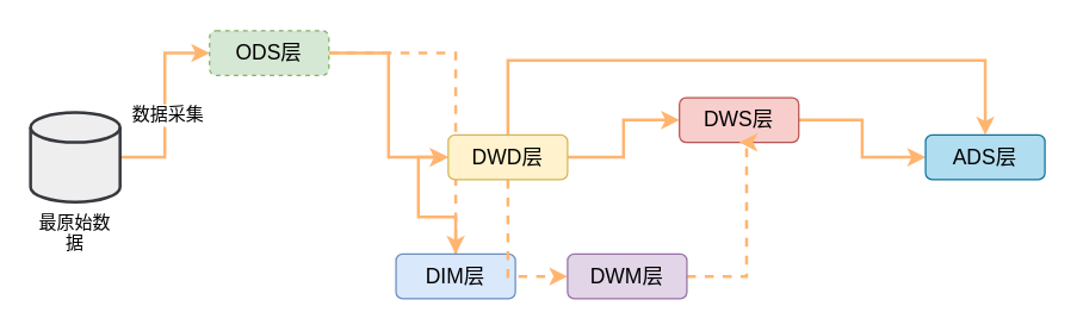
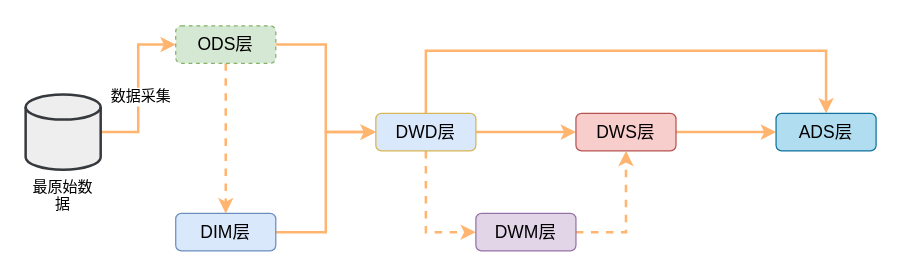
  <mxCell id="0" />
  <mxCell id="1" parent="0" />
  <mxCell id="2" style="edgeStyle=orthogonalEdgeStyle;rounded=0;orthogonalLoop=1;jettySize=auto;html=1;entryX=0;entryY=0.5;entryDx=0;entryDy=0;fillColor=#ffe6cc;strokeColor=#FFB570;strokeWidth=2;labelPosition=right;verticalLabelPosition=bottom;align=left;verticalAlign=top;" parent="1" source="4" target="7" edge="1"><mxGeometry relative="1" as="geometry" /></mxCell>
  <mxCell id="3" value="&lt;font style=&quot;font-size: 12px;&quot;&gt;数据采集&lt;/font&gt;" style="edgeLabel;html=1;align=center;verticalAlign=middle;resizable=0;points=[];" parent="2" vertex="1" connectable="0"><mxGeometry x="-0.092" y="-1" relative="1" as="geometry"><mxPoint as="offset" /></mxGeometry></mxCell>
  <mxCell id="4" value="最原始数据" style="strokeWidth=2;html=1;shape=mxgraph.flowchart.database;whiteSpace=wrap;labelPosition=center;verticalLabelPosition=bottom;align=center;verticalAlign=top;fillColor=#eeeeee;strokeColor=#36393d;" parent="1" vertex="1"><mxGeometry x="20" y="75" width="60" height="60" as="geometry" /></mxCell>
  <mxCell id="5" style="edgeStyle=orthogonalEdgeStyle;rounded=0;orthogonalLoop=1;jettySize=auto;html=1;entryX=0.5;entryY=0;entryDx=0;entryDy=0;fillColor=#ffe6cc;strokeColor=#FFB570;strokeWidth=2;dashed=1;" parent="1" source="7" target="9" edge="1"><mxGeometry relative="1" as="geometry" /></mxCell>
  <mxCell id="6" style="edgeStyle=orthogonalEdgeStyle;rounded=0;orthogonalLoop=1;jettySize=auto;html=1;entryX=0;entryY=0.5;entryDx=0;entryDy=0;strokeColor=#FFB570;strokeWidth=2;" parent="1" source="7" target="13" edge="1"><mxGeometry relative="1" as="geometry" /></mxCell>
  <mxCell id="7" value="&lt;font style=&quot;font-size: 14px;&quot;&gt;ODS层&lt;/font&gt;" style="rounded=1;whiteSpace=wrap;html=1;fillColor=#d5e8d4;strokeColor=#82b366;dashed=1;" parent="1" vertex="1"><mxGeometry x="140" y="20" width="80" height="30" as="geometry" /></mxCell>
  <mxCell id="8" style="edgeStyle=orthogonalEdgeStyle;rounded=0;orthogonalLoop=1;jettySize=auto;html=1;entryX=0;entryY=0.5;entryDx=0;entryDy=0;strokeColor=#FFB570;strokeWidth=2;" parent="1" source="9" target="13" edge="1"><mxGeometry relative="1" as="geometry" /></mxCell>
- <mxCell id="9" value="&lt;font style=&quot;font-size: 14px;&quot;&gt;DIM层&lt;/font&gt;" style="rounded=1;whiteSpace=wrap;html=1;fillColor=#dae8fc;strokeColor=#6c8ebf;" parent="1" vertex="1"><mxGeometry x="265" y="170" width="80" height="30" as="geometry" /></mxCell>
+ <mxCell id="9" value="&lt;font style=&quot;font-size: 14px;&quot;&gt;DIM层&lt;/font&gt;" style="rounded=1;whiteSpace=wrap;html=1;fillColor=#dae8fc;strokeColor=#6c8ebf;" parent="1" vertex="1"><mxGeometry x="140" y="170" width="80" height="30" as="geometry" /></mxCell>
  <mxCell id="10" style="edgeStyle=orthogonalEdgeStyle;rounded=0;orthogonalLoop=1;jettySize=auto;html=1;entryX=0;entryY=0.5;entryDx=0;entryDy=0;strokeColor=#FFB570;strokeWidth=2;" parent="1" source="13" target="15" edge="1"><mxGeometry relative="1" as="geometry" /></mxCell>
  <mxCell id="11" style="edgeStyle=orthogonalEdgeStyle;rounded=0;orthogonalLoop=1;jettySize=auto;html=1;exitX=0.5;exitY=1;exitDx=0;exitDy=0;entryX=0;entryY=0.5;entryDx=0;entryDy=0;dashed=1;strokeColor=#FFB570;strokeWidth=2;" parent="1" source="13" target="18" edge="1"><mxGeometry relative="1" as="geometry" /></mxCell>
  <mxCell id="12" style="edgeStyle=orthogonalEdgeStyle;rounded=0;orthogonalLoop=1;jettySize=auto;html=1;entryX=0.5;entryY=0;entryDx=0;entryDy=0;strokeColor=#FFB570;strokeWidth=2;" parent="1" source="13" target="16" edge="1"><mxGeometry relative="1" as="geometry"><Array as="points"><mxPoint x="340" y="40" /><mxPoint x="660" y="40" /></Array></mxGeometry></mxCell>
- <mxCell id="13" value="&lt;font style=&quot;font-size: 14px;&quot;&gt;DWD层&lt;/font&gt;" style="rounded=1;whiteSpace=wrap;html=1;fillColor=#fff2cc;strokeColor=#d6b656;" parent="1" vertex="1"><mxGeometry x="300" y="90" width="80" height="30" as="geometry" /></mxCell>
+ <mxCell id="13" value="&lt;font style=&quot;font-size: 14px;&quot;&gt;DWD层&lt;/font&gt;" style="rounded=1;whiteSpace=wrap;html=1;fillColor=#dae8fc;strokeColor=#d6b656;" parent="1" vertex="1"><mxGeometry x="300" y="90" width="80" height="30" as="geometry" /></mxCell>
  <mxCell id="14" style="edgeStyle=orthogonalEdgeStyle;rounded=0;orthogonalLoop=1;jettySize=auto;html=1;entryX=0;entryY=0.5;entryDx=0;entryDy=0;strokeWidth=2;strokeColor=#FFB570;" parent="1" source="15" target="16" edge="1"><mxGeometry relative="1" as="geometry" /></mxCell>
- <mxCell id="15" value="&lt;font style=&quot;font-size: 14px;&quot;&gt;DWS层&lt;/font&gt;" style="rounded=1;whiteSpace=wrap;html=1;fillColor=#f8cecc;strokeColor=#b85450;" parent="1" vertex="1"><mxGeometry x="455" y="65" width="80" height="30" as="geometry" /></mxCell>
+ <mxCell id="15" value="&lt;font style=&quot;font-size: 14px;&quot;&gt;DWS层&lt;/font&gt;" style="rounded=1;whiteSpace=wrap;html=1;fillColor=#f8cecc;strokeColor=#b85450;" parent="1" vertex="1"><mxGeometry x="460" y="90" width="80" height="30" as="geometry" /></mxCell>
  <mxCell id="16" value="&lt;font style=&quot;font-size: 14px;&quot;&gt;ADS层&lt;/font&gt;" style="rounded=1;whiteSpace=wrap;html=1;fillColor=#b1ddf0;strokeColor=#10739e;" parent="1" vertex="1"><mxGeometry x="620" y="90" width="80" height="30" as="geometry" /></mxCell>
  <mxCell id="17" style="edgeStyle=orthogonalEdgeStyle;rounded=0;orthogonalLoop=1;jettySize=auto;html=1;entryX=0.5;entryY=1;entryDx=0;entryDy=0;elbow=vertical;dashed=1;strokeColor=#FFB570;strokeWidth=2;" parent="1" source="18" target="15" edge="1"><mxGeometry relative="1" as="geometry"><Array as="points"><mxPoint x="500" y="185" /></Array></mxGeometry></mxCell>
  <mxCell id="18" value="&lt;font style=&quot;font-size: 14px;&quot;&gt;DWM层&lt;/font&gt;" style="rounded=1;whiteSpace=wrap;html=1;fillColor=#e1d5e7;strokeColor=#9673a6;" parent="1" vertex="1"><mxGeometry x="380" y="170" width="80" height="30" as="geometry" /></mxCell>
